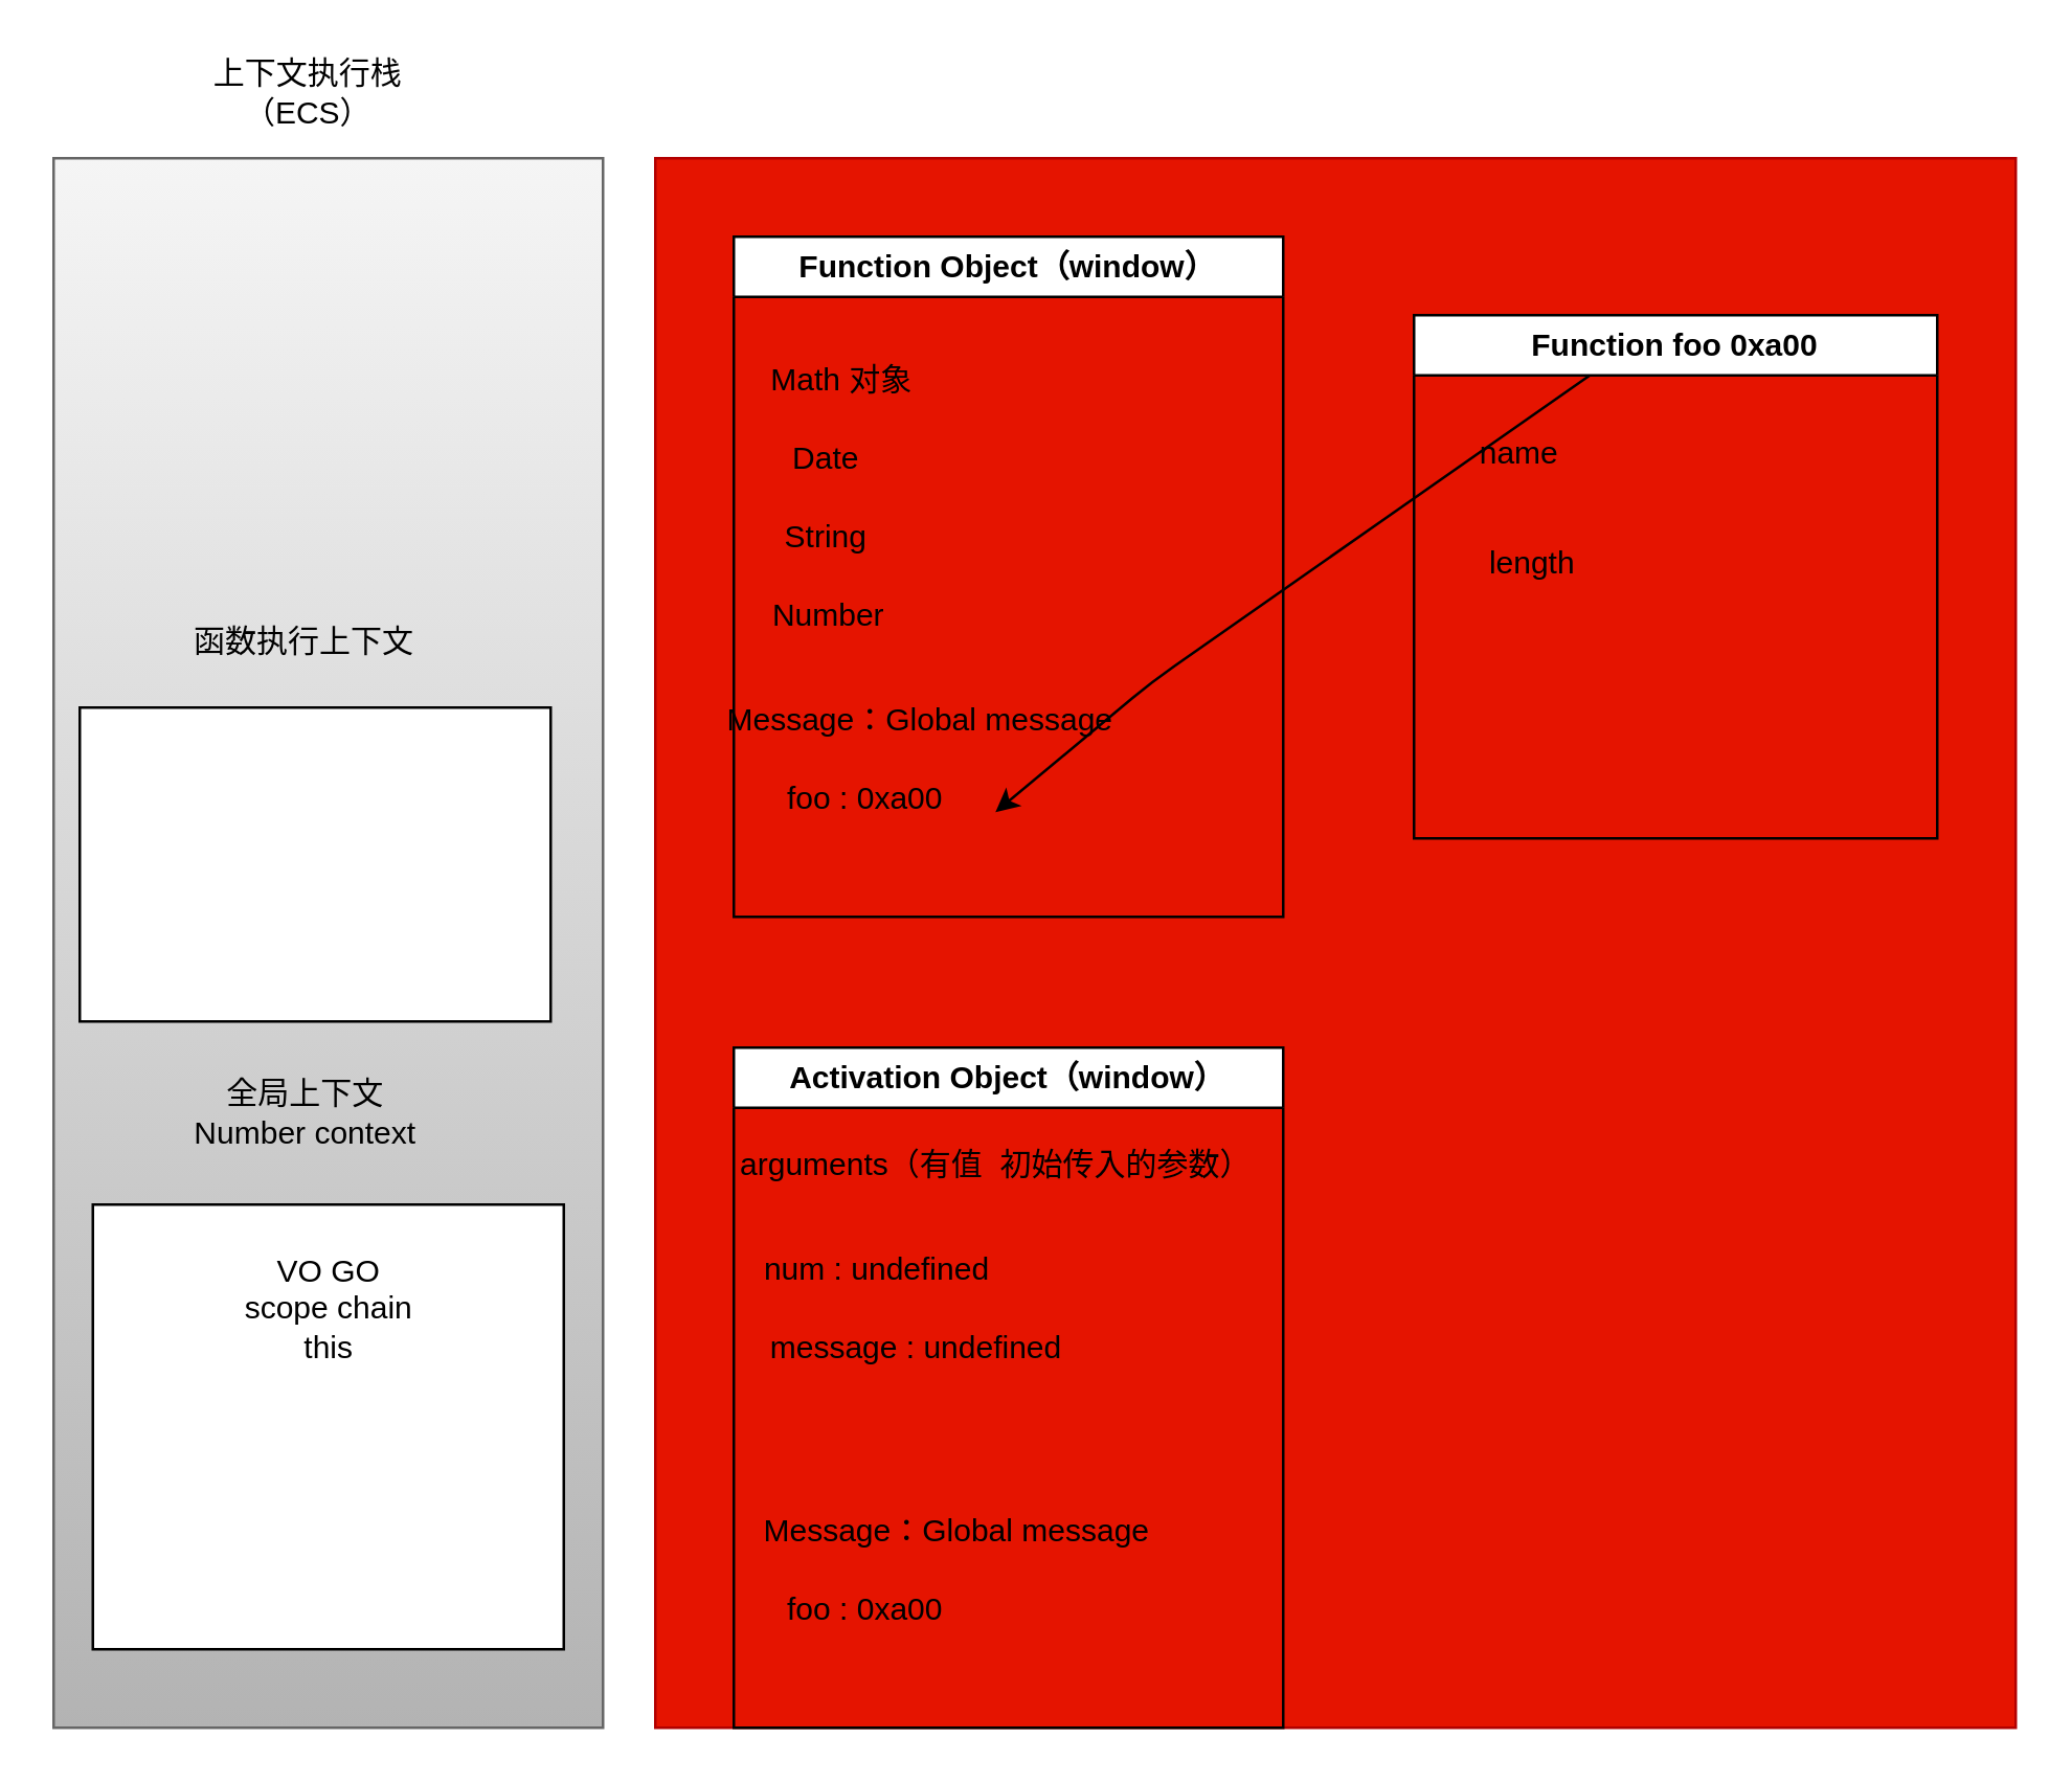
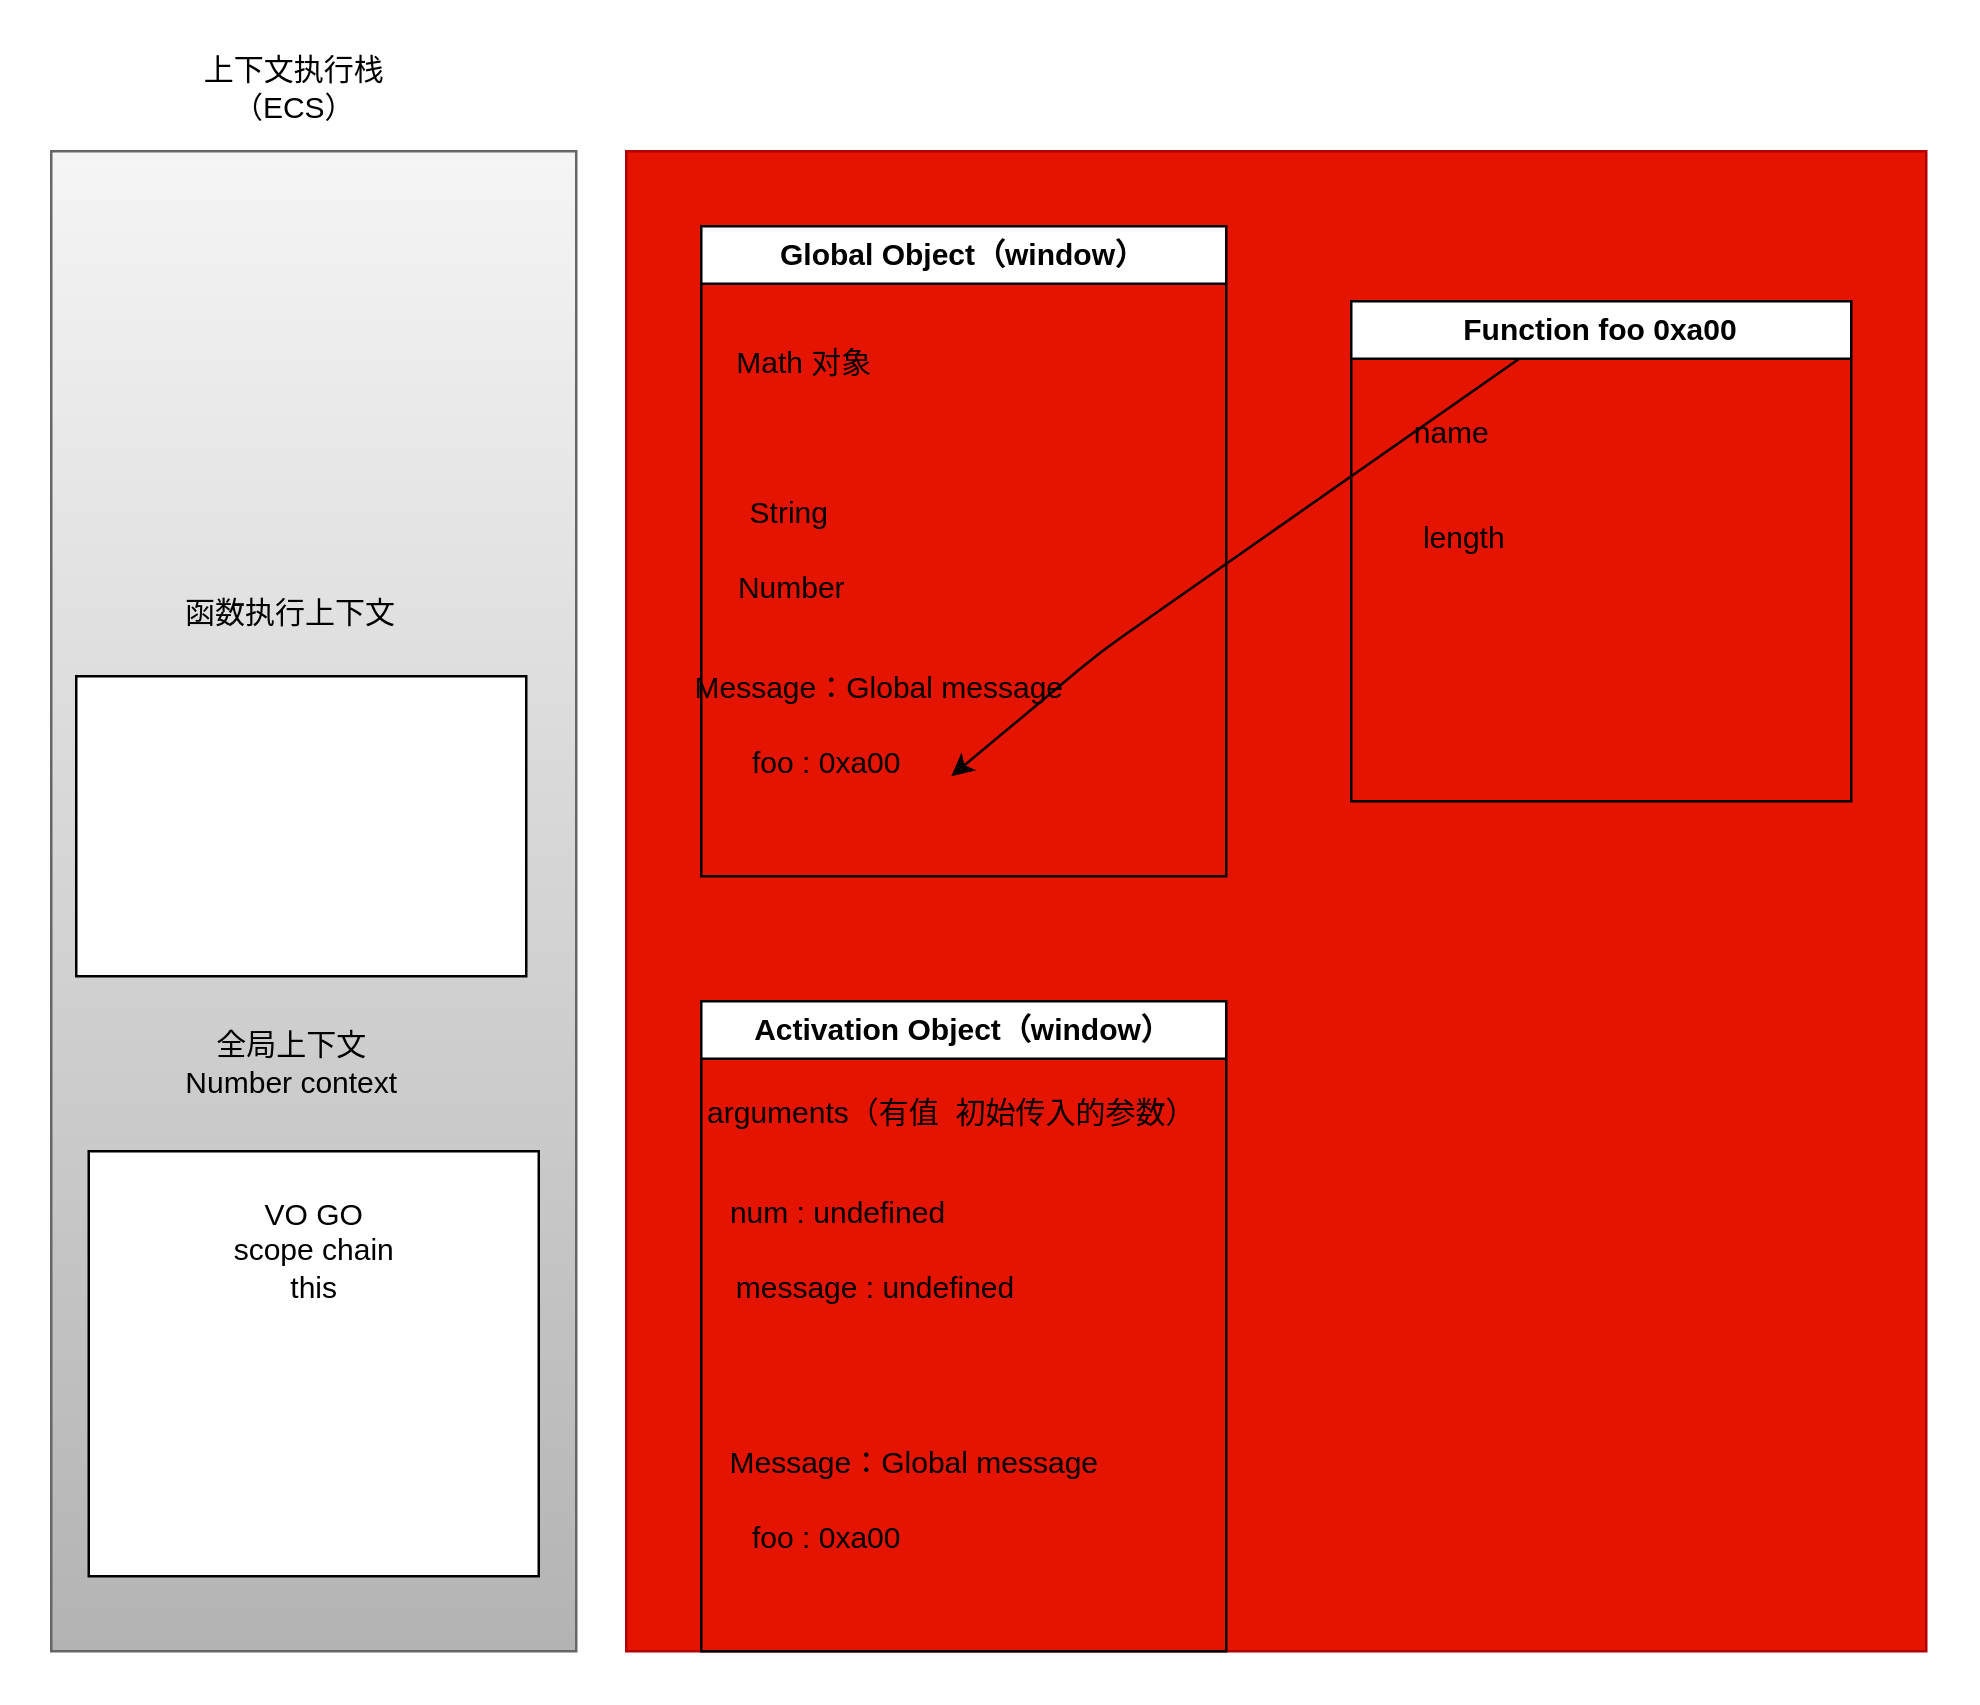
  <mxCell id="0" />
  <mxCell id="1" parent="0" />
  <mxCell id="2" value="" style="rounded=0;whiteSpace=wrap;html=1;fillColor=#f5f5f5;strokeColor=#666666;gradientColor=#b3b3b3;" vertex="1" parent="1"><mxGeometry x="20" y="60" width="210" height="600" as="geometry" /></mxCell>
  <mxCell id="3" value="" style="rounded=0;whiteSpace=wrap;html=1;fillColor=#e51400;fontColor=#ffffff;strokeColor=#B20000;" vertex="1" parent="1"><mxGeometry x="250" y="60" width="520" height="600" as="geometry" /></mxCell>
- <mxCell id="4" value="Function Object（window）" style="swimlane;whiteSpace=wrap;html=1;" vertex="1" parent="1"><mxGeometry x="280" y="90" width="210" height="260" as="geometry" /></mxCell>
+ <mxCell id="4" value="Global Object（window）" style="swimlane;whiteSpace=wrap;html=1;" vertex="1" parent="1"><mxGeometry x="280" y="90" width="210" height="260" as="geometry" /></mxCell>
  <mxCell id="5" value="Math 对象" style="text;html=1;align=center;verticalAlign=middle;resizable=0;points=[];autosize=1;strokeColor=none;fillColor=none;" vertex="1" parent="4"><mxGeometry x="1" y="40" width="80" height="30" as="geometry" /></mxCell>
- <mxCell id="6" value="Date" style="text;html=1;align=center;verticalAlign=middle;resizable=0;points=[];autosize=1;strokeColor=none;fillColor=none;" vertex="1" parent="4"><mxGeometry x="10" y="70" width="50" height="30" as="geometry" /></mxCell>
  <mxCell id="7" value="String" style="text;html=1;align=center;verticalAlign=middle;resizable=0;points=[];autosize=1;strokeColor=none;fillColor=none;" vertex="1" parent="4"><mxGeometry x="10" y="100" width="50" height="30" as="geometry" /></mxCell>
  <mxCell id="8" value="Number" style="text;html=1;align=center;verticalAlign=middle;resizable=0;points=[];autosize=1;strokeColor=none;fillColor=none;" vertex="1" parent="4"><mxGeometry x="1" y="130" width="70" height="30" as="geometry" /></mxCell>
  <mxCell id="9" value="Message：Global message" style="text;html=1;align=center;verticalAlign=middle;resizable=0;points=[];autosize=1;strokeColor=none;fillColor=none;" vertex="1" parent="4"><mxGeometry x="-14" y="170" width="170" height="30" as="geometry" /></mxCell>
  <mxCell id="10" value="foo : 0xa00" style="text;html=1;align=center;verticalAlign=middle;resizable=0;points=[];autosize=1;strokeColor=none;fillColor=none;" vertex="1" parent="4"><mxGeometry x="10" y="200" width="80" height="30" as="geometry" /></mxCell>
  <mxCell id="11" value="" style="endArrow=classic;startArrow=classic;html=1;entryX=0.5;entryY=0;entryDx=0;entryDy=0;" edge="1" parent="4" target="13"><mxGeometry width="50" height="50" relative="1" as="geometry"><mxPoint x="100" y="220" as="sourcePoint" /><mxPoint x="150" y="170" as="targetPoint" /><Array as="points"><mxPoint x="160" y="170" /></Array></mxGeometry></mxCell>
  <mxCell id="12" value="上下文执行栈（ECS）" style="text;html=1;align=center;verticalAlign=middle;whiteSpace=wrap;rounded=0;" vertex="1" parent="1"><mxGeometry x="70" y="20" width="95" height="30" as="geometry" /></mxCell>
  <mxCell id="13" value="Function foo 0xa00" style="swimlane;whiteSpace=wrap;html=1;" vertex="1" parent="1"><mxGeometry x="540" y="120" width="200" height="200" as="geometry" /></mxCell>
  <mxCell id="14" value="length" style="text;html=1;align=center;verticalAlign=middle;resizable=0;points=[];autosize=1;strokeColor=none;fillColor=none;" vertex="1" parent="13"><mxGeometry x="15" y="80" width="60" height="30" as="geometry" /></mxCell>
  <mxCell id="15" value="name" style="text;html=1;align=center;verticalAlign=middle;resizable=0;points=[];autosize=1;strokeColor=none;fillColor=none;" vertex="1" parent="13"><mxGeometry x="15" y="38" width="50" height="30" as="geometry" /></mxCell>
  <mxCell id="16" value="" style="rounded=0;whiteSpace=wrap;html=1;" vertex="1" parent="1"><mxGeometry x="35" y="460" width="180" height="170" as="geometry" /></mxCell>
  <mxCell id="17" value="全局上下文&lt;div&gt;Number context&lt;/div&gt;" style="text;html=1;align=center;verticalAlign=middle;whiteSpace=wrap;rounded=0;" vertex="1" parent="1"><mxGeometry x="70" y="410" width="92.5" height="30" as="geometry" /></mxCell>
  <mxCell id="18" value="VO GO&lt;div&gt;scope chain&lt;/div&gt;&lt;div&gt;this&lt;/div&gt;" style="text;html=1;align=center;verticalAlign=middle;whiteSpace=wrap;rounded=0;" vertex="1" parent="1"><mxGeometry x="62.5" y="470" width="125" height="60" as="geometry" /></mxCell>
  <mxCell id="19" value="" style="rounded=0;whiteSpace=wrap;html=1;" vertex="1" parent="1"><mxGeometry x="30" y="270" width="180" height="120" as="geometry" /></mxCell>
  <mxCell id="20" value="函数执行上下文" style="text;html=1;align=center;verticalAlign=middle;whiteSpace=wrap;rounded=0;" vertex="1" parent="1"><mxGeometry x="66.25" y="230" width="100" height="30" as="geometry" /></mxCell>
  <mxCell id="21" value="Activation Object（window）" style="swimlane;whiteSpace=wrap;html=1;" vertex="1" parent="1"><mxGeometry x="280" y="400" width="210" height="260" as="geometry" /></mxCell>
  <mxCell id="22" value="arguments（有值&amp;nbsp; 初始传入的参数）" style="text;html=1;align=center;verticalAlign=middle;resizable=0;points=[];autosize=1;strokeColor=none;fillColor=none;" vertex="1" parent="21"><mxGeometry x="-10" y="30" width="220" height="30" as="geometry" /></mxCell>
  <mxCell id="23" value="Message：Global message" style="text;html=1;align=center;verticalAlign=middle;resizable=0;points=[];autosize=1;strokeColor=none;fillColor=none;" vertex="1" parent="21"><mxGeometry y="170" width="170" height="30" as="geometry" /></mxCell>
  <mxCell id="24" value="foo : 0xa00" style="text;html=1;align=center;verticalAlign=middle;resizable=0;points=[];autosize=1;strokeColor=none;fillColor=none;" vertex="1" parent="21"><mxGeometry x="10" y="200" width="80" height="30" as="geometry" /></mxCell>
  <mxCell id="25" value="num : undefined" style="text;html=1;align=center;verticalAlign=middle;whiteSpace=wrap;rounded=0;" vertex="1" parent="1"><mxGeometry x="280" y="470" width="110" height="30" as="geometry" /></mxCell>
  <mxCell id="26" value="message : undefined" style="text;html=1;align=center;verticalAlign=middle;whiteSpace=wrap;rounded=0;" vertex="1" parent="1"><mxGeometry x="270" y="500" width="160" height="30" as="geometry" /></mxCell>
